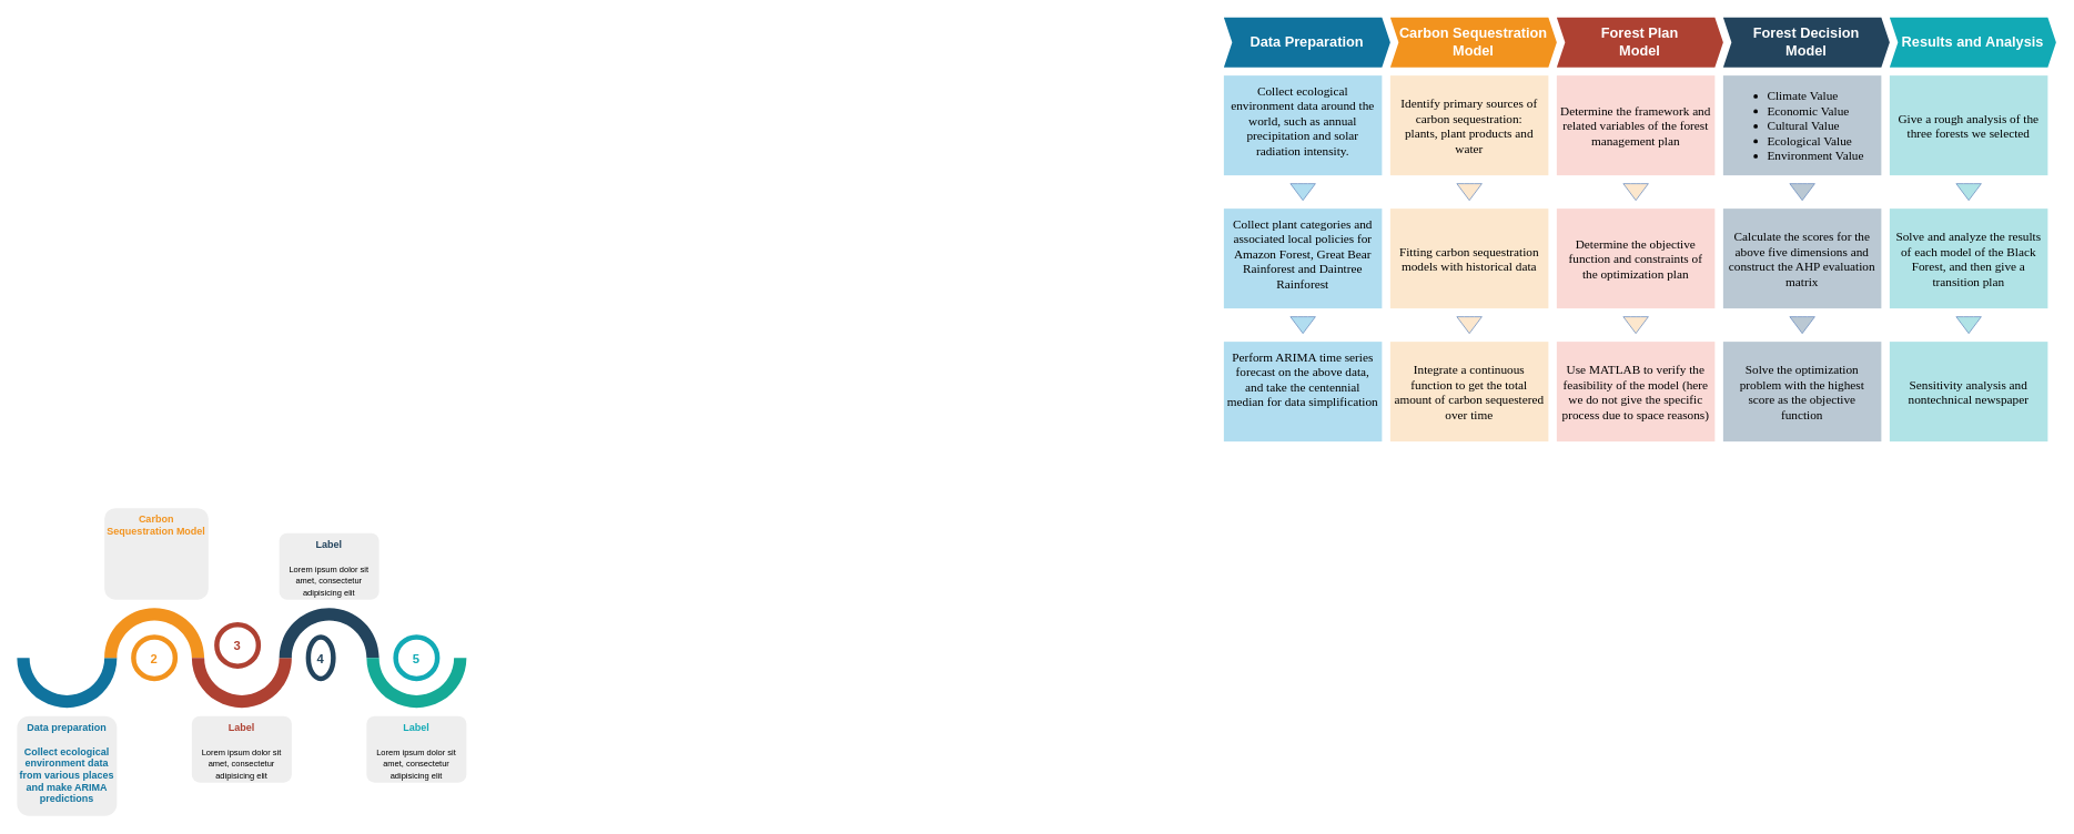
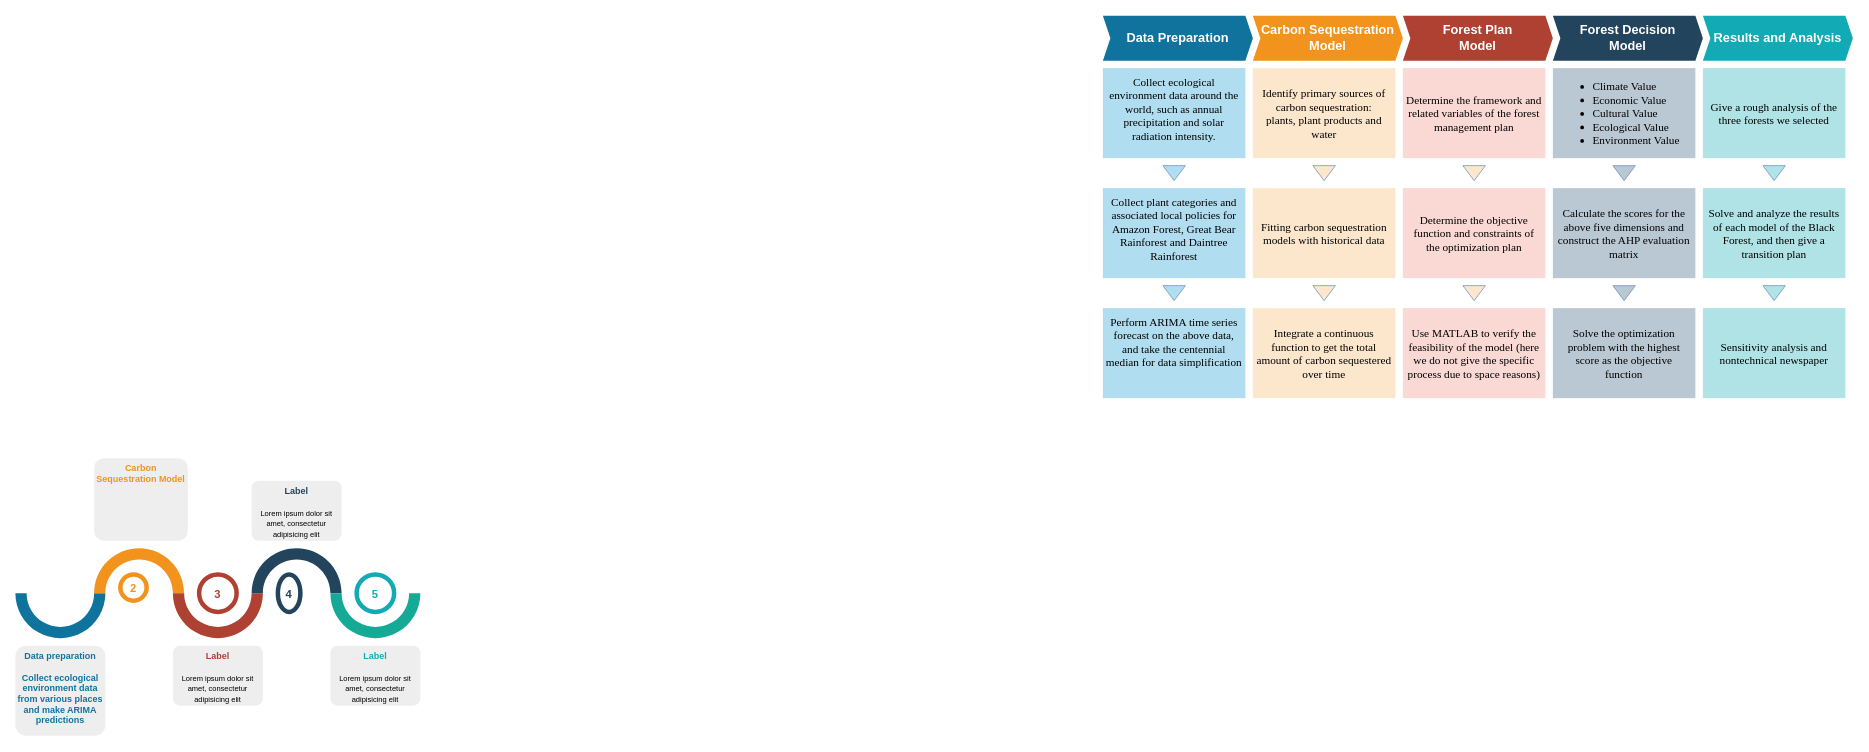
  <mxCell id="0" />
  <mxCell id="1" parent="0" />
  <mxCell id="2" value="" style="verticalLabelPosition=bottom;verticalAlign=top;html=1;shape=mxgraph.basic.partConcEllipse;startAngle=0.25;endAngle=0.75;arcWidth=0.25;fillColor=#10739E;strokeColor=none;" vertex="1" parent="1"><mxGeometry x="20" y="730" width="120" height="120" as="geometry" /></mxCell>
  <mxCell id="3" value="" style="verticalLabelPosition=bottom;verticalAlign=top;html=1;shape=mxgraph.basic.partConcEllipse;startAngle=0.75;endAngle=0.25;arcWidth=0.25;fillColor=#F2931E;strokeColor=none;" vertex="1" parent="1"><mxGeometry x="125" y="730" width="120" height="120" as="geometry" /></mxCell>
  <mxCell id="4" value="" style="verticalLabelPosition=bottom;verticalAlign=top;html=1;shape=mxgraph.basic.partConcEllipse;startAngle=0.25;endAngle=0.75;arcWidth=0.25;fillColor=#AE4132;strokeColor=none;" vertex="1" parent="1"><mxGeometry x="230" y="730" width="120" height="120" as="geometry" /></mxCell>
  <mxCell id="5" value="" style="verticalLabelPosition=bottom;verticalAlign=top;html=1;shape=mxgraph.basic.partConcEllipse;startAngle=0.75;endAngle=0.25;arcWidth=0.25;fillColor=#23445D;strokeColor=none;" vertex="1" parent="1"><mxGeometry x="335" y="730" width="120" height="120" as="geometry" /></mxCell>
  <mxCell id="6" value="" style="verticalLabelPosition=bottom;verticalAlign=top;html=1;shape=mxgraph.basic.partConcEllipse;startAngle=0.25;endAngle=0.75;arcWidth=0.25;fillColor=#15AA96;strokeColor=none;" vertex="1" parent="1"><mxGeometry x="440" y="730" width="120" height="120" as="geometry" /></mxCell>
- <mxCell id="7" value="2" style="shape=ellipse;strokeWidth=6;strokeColor=#F2931E;fontSize=15;html=0;fontStyle=1;fontColor=#F2931E;" vertex="1" parent="1"><mxGeometry x="160" y="765" width="50" height="50" as="geometry" /></mxCell>
- <mxCell id="8" value="3" style="shape=ellipse;strokeWidth=6;strokeColor=#AE4132;fontSize=15;html=0;fontStyle=1;fontColor=#AE4132;" vertex="1" parent="1"><mxGeometry x="260" y="750" width="50" height="50" as="geometry" /></mxCell>
+ <mxCell id="7" value="2" style="shape=ellipse;strokeWidth=6;strokeColor=#F2931E;fontSize=15;html=0;fontStyle=1;fontColor=#F2931E;" vertex="1" parent="1"><mxGeometry x="160" y="765" width="35" height="35" as="geometry" /></mxCell>
+ <mxCell id="8" value="3" style="shape=ellipse;strokeWidth=6;strokeColor=#AE4132;fontSize=15;html=0;fontStyle=1;fontColor=#AE4132;" vertex="1" parent="1"><mxGeometry x="265" y="765" width="50" height="50" as="geometry" /></mxCell>
  <mxCell id="9" value="4" style="shape=ellipse;strokeWidth=6;strokeColor=#23445D;fontSize=15;html=0;fontStyle=1;fontColor=#23445D;" vertex="1" parent="1"><mxGeometry x="370" y="765" width="30" height="50" as="geometry" /></mxCell>
  <mxCell id="10" value="5" style="shape=ellipse;strokeWidth=6;strokeColor=#12AAB5;fontSize=15;html=0;fontStyle=1;fontColor=#12AAB5;" vertex="1" parent="1"><mxGeometry x="475" y="765" width="50" height="50" as="geometry" /></mxCell>
  <mxCell id="11" value="&lt;font color=&quot;#10739e&quot;&gt;&lt;b&gt;Data preparation&lt;/b&gt;&lt;br&gt;&lt;br&gt;&lt;b&gt;Collect ecological environment data from various places and make ARIMA predictions&lt;/b&gt;&lt;br&gt;&lt;/font&gt;" style="rounded=1;strokeColor=none;fillColor=#EEEEEE;align=center;arcSize=12;verticalAlign=top;whiteSpace=wrap;html=1;fontSize=12;" vertex="1" parent="1"><mxGeometry x="20" y="860" width="120" height="120" as="geometry" /></mxCell>
  <mxCell id="12" value="&lt;font&gt;&lt;font color=&quot;#f2931e&quot;&gt;&lt;b&gt;Carbon Sequestration Model&lt;/b&gt;&lt;/font&gt;&lt;br&gt;&lt;br&gt;&lt;br&gt;&lt;/font&gt;" style="rounded=1;strokeColor=none;fillColor=#EEEEEE;align=center;arcSize=12;verticalAlign=top;whiteSpace=wrap;html=1;fontSize=12;" vertex="1" parent="1"><mxGeometry x="125" y="610" width="125" height="110" as="geometry" /></mxCell>
  <mxCell id="13" value="&lt;font style=&quot;font-size: 10px&quot;&gt;&lt;font style=&quot;font-size: 12px&quot; color=&quot;#AE4132&quot;&gt;&lt;b&gt;Label&lt;/b&gt;&lt;/font&gt;&lt;br&gt;&lt;br&gt;&lt;font size=&quot;1&quot;&gt;Lorem ipsum dolor sit amet, consectetur adipisicing elit&lt;/font&gt;&lt;/font&gt;" style="rounded=1;strokeColor=none;fillColor=#EEEEEE;align=center;arcSize=12;verticalAlign=top;whiteSpace=wrap;html=1;fontSize=12;" vertex="1" parent="1"><mxGeometry x="230" y="860" width="120" height="80" as="geometry" /></mxCell>
  <mxCell id="14" value="&lt;font style=&quot;font-size: 10px&quot;&gt;&lt;font style=&quot;font-size: 12px&quot; color=&quot;#23445D&quot;&gt;&lt;b&gt;Label&lt;/b&gt;&lt;/font&gt;&lt;br&gt;&lt;br&gt;&lt;font size=&quot;1&quot;&gt;Lorem ipsum dolor sit amet, consectetur adipisicing elit&lt;/font&gt;&lt;/font&gt;" style="rounded=1;strokeColor=none;fillColor=#EEEEEE;align=center;arcSize=12;verticalAlign=top;whiteSpace=wrap;html=1;fontSize=12;" vertex="1" parent="1"><mxGeometry x="335" y="640" width="120" height="80" as="geometry" /></mxCell>
  <mxCell id="15" value="&lt;font style=&quot;font-size: 10px&quot;&gt;&lt;font style=&quot;font-size: 12px&quot; color=&quot;#12AAB5&quot;&gt;&lt;b&gt;Label&lt;/b&gt;&lt;/font&gt;&lt;br&gt;&lt;br&gt;&lt;font size=&quot;1&quot;&gt;Lorem ipsum dolor sit amet, consectetur adipisicing elit&lt;/font&gt;&lt;/font&gt;" style="rounded=1;strokeColor=none;fillColor=#EEEEEE;align=center;arcSize=12;verticalAlign=top;whiteSpace=wrap;html=1;fontSize=12;" vertex="1" parent="1"><mxGeometry x="440" y="860" width="120" height="80" as="geometry" /></mxCell>
  <mxCell id="16" value="&lt;b&gt;&lt;font style=&quot;font-size: 17px&quot;&gt;Data Preparation&lt;/font&gt;&lt;/b&gt;" style="shape=step;perimeter=stepPerimeter;whiteSpace=wrap;html=1;fixedSize=1;size=10;fillColor=#10739E;strokeColor=none;fontSize=17;fontColor=#FFFFFF;fontStyle=1;align=center;rounded=0;" vertex="1" parent="1"><mxGeometry x="1470" y="20" width="200" height="60" as="geometry" /></mxCell>
  <mxCell id="17" value="Carbon Sequestration Model" style="shape=step;perimeter=stepPerimeter;whiteSpace=wrap;html=1;fixedSize=1;size=10;fillColor=#F2931E;strokeColor=none;fontSize=17;fontColor=#FFFFFF;fontStyle=1;align=center;rounded=0;" vertex="1" parent="1"><mxGeometry x="1670" y="20" width="200" height="60" as="geometry" /></mxCell>
  <mxCell id="18" value="Forest Plan&lt;br&gt;Model" style="shape=step;perimeter=stepPerimeter;whiteSpace=wrap;html=1;fixedSize=1;size=10;fillColor=#AE4132;strokeColor=none;fontSize=17;fontColor=#FFFFFF;fontStyle=1;align=center;rounded=0;" vertex="1" parent="1"><mxGeometry x="1870" y="20" width="200" height="60" as="geometry" /></mxCell>
  <mxCell id="19" value="Forest Decision&lt;br&gt;Model" style="shape=step;perimeter=stepPerimeter;whiteSpace=wrap;html=1;fixedSize=1;size=10;fillColor=#23445D;strokeColor=none;fontSize=17;fontColor=#FFFFFF;fontStyle=1;align=center;rounded=0;" vertex="1" parent="1"><mxGeometry x="2070" y="20" width="200" height="60" as="geometry" /></mxCell>
  <mxCell id="20" value="Results and Analysis" style="shape=step;perimeter=stepPerimeter;whiteSpace=wrap;html=1;fixedSize=1;size=10;fillColor=#12AAB5;strokeColor=none;fontSize=17;fontColor=#FFFFFF;fontStyle=1;align=center;rounded=0;" vertex="1" parent="1"><mxGeometry x="2270" y="20" width="200" height="60" as="geometry" /></mxCell>
  <mxCell id="21" value="&lt;font face=&quot;Comic Sans MS&quot; style=&quot;font-size: 15px&quot;&gt;Collect ecological environment data around the world, such as annual precipitation and solar radiation intensity.&lt;/font&gt;" style="shape=rect;fillColor=#B1DDF0;strokeColor=none;fontSize=12;html=1;whiteSpace=wrap;align=center;verticalAlign=top;spacing=5;rounded=0;" vertex="1" parent="1"><mxGeometry x="1470" y="90" width="190" height="120" as="geometry" /></mxCell>
  <mxCell id="22" value="&lt;font face=&quot;Comic Sans MS&quot; style=&quot;font-size: 15px&quot;&gt;Collect plant categories and associated local policies for Amazon Forest, Great Bear Rainforest and Daintree Rainforest&lt;/font&gt;" style="shape=rect;fillColor=#B1DDF0;strokeColor=none;fontSize=12;html=1;whiteSpace=wrap;align=center;verticalAlign=top;spacing=5;rounded=0;" vertex="1" parent="1"><mxGeometry x="1470" y="250" width="190" height="120" as="geometry" /></mxCell>
  <mxCell id="23" value="&lt;font face=&quot;Comic Sans MS&quot; style=&quot;font-size: 15px&quot;&gt;Perform ARIMA time series forecast on the above data, and take the centennial median for data simplification&lt;/font&gt;" style="shape=rect;fillColor=#B1DDF0;strokeColor=none;fontSize=12;html=1;whiteSpace=wrap;align=center;verticalAlign=top;spacing=5;rounded=0;" vertex="1" parent="1"><mxGeometry x="1470" y="410" width="190" height="120" as="geometry" /></mxCell>
  <mxCell id="24" value="&lt;div&gt;&lt;span style=&quot;font-size: 15px ; font-family: &amp;#34;comic sans ms&amp;#34;&quot;&gt;Identify primary sources of carbon sequestration:&lt;/span&gt;&lt;/div&gt;&lt;div&gt;&lt;span style=&quot;font-family: &amp;#34;comic sans ms&amp;#34; ; font-size: 15px&quot;&gt;plants, plant products and water&lt;/span&gt;&lt;/div&gt;" style="shape=rect;fillColor=#FCE7CD;strokeColor=none;fontSize=12;html=1;whiteSpace=wrap;align=center;verticalAlign=middle;spacing=5;rounded=0;labelBorderColor=none;labelPosition=center;verticalLabelPosition=middle;" vertex="1" parent="1"><mxGeometry x="1670" y="90" width="190" height="120" as="geometry" /></mxCell>
  <mxCell id="25" value="&lt;font style=&quot;font-size: 15px&quot; face=&quot;Comic Sans MS&quot;&gt;Fitting carbon sequestration models with historical data&lt;/font&gt;" style="shape=rect;fillColor=#FCE7CD;strokeColor=none;fontSize=12;html=1;whiteSpace=wrap;align=center;verticalAlign=middle;spacing=5;rounded=0;labelPosition=center;verticalLabelPosition=middle;" vertex="1" parent="1"><mxGeometry x="1670" y="250" width="190" height="120" as="geometry" /></mxCell>
  <mxCell id="26" value="&lt;font style=&quot;font-size: 15px&quot; face=&quot;Comic Sans MS&quot;&gt;Integrate a continuous function to get the total amount of carbon sequestered over time&lt;/font&gt;" style="shape=rect;fillColor=#FCE7CD;strokeColor=none;fontSize=12;html=1;whiteSpace=wrap;align=center;verticalAlign=middle;spacing=5;rounded=0;labelPosition=center;verticalLabelPosition=middle;" vertex="1" parent="1"><mxGeometry x="1670" y="410" width="190" height="120" as="geometry" /></mxCell>
  <mxCell id="27" value="&lt;font face=&quot;Comic Sans MS&quot; style=&quot;font-size: 15px&quot;&gt;Determine the framework and related variables of the forest management plan&lt;/font&gt;" style="shape=rect;fillColor=#FAD9D5;strokeColor=none;fontSize=12;html=1;whiteSpace=wrap;align=center;verticalAlign=middle;spacing=5;rounded=0;labelPosition=center;verticalLabelPosition=middle;" vertex="1" parent="1"><mxGeometry x="1870" y="90" width="190" height="120" as="geometry" /></mxCell>
  <mxCell id="28" value="&lt;font style=&quot;font-size: 15px&quot;&gt;Determine the objective function and constraints of the optimization plan&lt;/font&gt;" style="shape=rect;fillColor=#FAD9D5;strokeColor=none;fontSize=12;html=1;whiteSpace=wrap;align=center;verticalAlign=middle;spacing=5;rounded=0;labelPosition=center;verticalLabelPosition=middle;fontFamily=Comic Sans MS;" vertex="1" parent="1"><mxGeometry x="1870" y="250" width="190" height="120" as="geometry" /></mxCell>
  <mxCell id="29" value="&lt;font face=&quot;Comic Sans MS&quot; style=&quot;font-size: 15px&quot;&gt;Use MATLAB to verify the feasibility of the model (here we do not give the specific process due to space reasons)&lt;/font&gt;" style="shape=rect;fillColor=#FAD9D5;strokeColor=none;fontSize=12;html=1;whiteSpace=wrap;align=center;verticalAlign=middle;spacing=5;rounded=0;labelPosition=center;verticalLabelPosition=middle;" vertex="1" parent="1"><mxGeometry x="1870" y="410" width="190" height="120" as="geometry" /></mxCell>
  <mxCell id="30" value="&lt;div style=&quot;text-align: left&quot;&gt;&lt;ul style=&quot;text-align: center ; font-size: 15px&quot;&gt;&lt;li style=&quot;text-align: left&quot;&gt;&lt;font face=&quot;Comic Sans MS&quot;&gt;Climate Value&lt;/font&gt;&lt;/li&gt;&lt;li style=&quot;text-align: left&quot;&gt;&lt;font face=&quot;Comic Sans MS&quot;&gt;Economic Value&lt;/font&gt;&lt;/li&gt;&lt;li style=&quot;text-align: left&quot;&gt;&lt;font face=&quot;Comic Sans MS&quot;&gt;Cultural Value&lt;/font&gt;&lt;/li&gt;&lt;li style=&quot;text-align: left&quot;&gt;&lt;font face=&quot;Comic Sans MS&quot;&gt;Ecological Value&lt;/font&gt;&lt;/li&gt;&lt;li style=&quot;text-align: left&quot;&gt;&lt;font face=&quot;Comic Sans MS&quot;&gt;Environment Value&amp;nbsp;&amp;nbsp;&lt;/font&gt;&lt;/li&gt;&lt;/ul&gt;&lt;/div&gt;" style="shape=rect;fillColor=#BAC8D3;strokeColor=none;fontSize=12;html=1;whiteSpace=wrap;align=center;verticalAlign=middle;spacing=5;rounded=0;labelPosition=center;verticalLabelPosition=middle;" vertex="1" parent="1"><mxGeometry x="2070" y="90" width="190" height="120" as="geometry" /></mxCell>
  <mxCell id="31" value="&lt;font style=&quot;font-size: 15px&quot; face=&quot;Comic Sans MS&quot;&gt;Calculate the scores for the above five dimensions and construct the AHP evaluation matrix&lt;/font&gt;" style="shape=rect;fillColor=#BAC8D3;strokeColor=none;fontSize=12;html=1;whiteSpace=wrap;align=center;verticalAlign=middle;spacing=5;rounded=0;labelPosition=center;verticalLabelPosition=middle;" vertex="1" parent="1"><mxGeometry x="2070" y="250" width="190" height="120" as="geometry" /></mxCell>
  <mxCell id="32" value="&lt;font style=&quot;font-size: 15px&quot;&gt;Solve the optimization problem with the highest score as the objective function&lt;/font&gt;" style="shape=rect;fillColor=#BAC8D3;strokeColor=none;fontSize=12;html=1;whiteSpace=wrap;align=center;verticalAlign=middle;spacing=5;rounded=0;labelPosition=center;verticalLabelPosition=middle;fontFamily=Comic Sans MS;" vertex="1" parent="1"><mxGeometry x="2070" y="410" width="190" height="120" as="geometry" /></mxCell>
  <mxCell id="33" value="&lt;font face=&quot;Comic Sans MS&quot; style=&quot;font-size: 15px&quot;&gt;Give a rough analysis of the three forests we selected&lt;/font&gt;" style="shape=rect;fillColor=#B0E3E6;strokeColor=none;fontSize=12;html=1;whiteSpace=wrap;align=center;verticalAlign=middle;spacing=5;rounded=0;labelPosition=center;verticalLabelPosition=middle;" vertex="1" parent="1"><mxGeometry x="2270" y="90" width="190" height="120" as="geometry" /></mxCell>
  <mxCell id="34" value="&lt;font style=&quot;font-size: 15px&quot; face=&quot;Comic Sans MS&quot;&gt;Solve and analyze the results of each model of the Black Forest, and then give a transition plan&lt;/font&gt;" style="shape=rect;fillColor=#B0E3E6;strokeColor=none;fontSize=12;html=1;whiteSpace=wrap;align=center;verticalAlign=middle;spacing=5;rounded=0;labelPosition=center;verticalLabelPosition=middle;" vertex="1" parent="1"><mxGeometry x="2270" y="250" width="190" height="120" as="geometry" /></mxCell>
  <mxCell id="35" value="&lt;font style=&quot;font-size: 15px&quot; face=&quot;Comic Sans MS&quot;&gt;Sensitivity analysis and nontechnical newspaper&lt;/font&gt;" style="shape=rect;fillColor=#B0E3E6;strokeColor=none;fontSize=12;html=1;whiteSpace=wrap;align=center;verticalAlign=middle;spacing=5;rounded=0;labelPosition=center;verticalLabelPosition=middle;" vertex="1" parent="1"><mxGeometry x="2270" y="410" width="190" height="120" as="geometry" /></mxCell>
  <mxCell id="36" value="" style="html=1;shadow=0;dashed=0;align=center;verticalAlign=middle;shape=mxgraph.arrows2.arrow;dy=0.6;dx=40;direction=south;notch=0;fontFamily=Comic Sans MS;fontSize=15;fillColor=#B1DDF0;strokeColor=#6c8ebf;" vertex="1" parent="1"><mxGeometry x="1550" y="220" width="30" height="20" as="geometry" /></mxCell>
  <mxCell id="37" value="" style="html=1;shadow=0;dashed=0;align=center;verticalAlign=middle;shape=mxgraph.arrows2.arrow;dy=0.6;dx=40;direction=south;notch=0;fontFamily=Comic Sans MS;fontSize=15;fillColor=#B1DDF0;strokeColor=#6c8ebf;" vertex="1" parent="1"><mxGeometry x="1550" y="380" width="30" height="20" as="geometry" /></mxCell>
  <mxCell id="38" value="" style="html=1;shadow=0;dashed=0;align=center;verticalAlign=middle;shape=mxgraph.arrows2.arrow;dy=0.6;dx=40;direction=south;notch=0;fontFamily=Comic Sans MS;fontSize=15;fillColor=#FCE7CD;strokeColor=#6c8ebf;" vertex="1" parent="1"><mxGeometry x="1750" y="220" width="30" height="20" as="geometry" /></mxCell>
  <mxCell id="39" value="" style="html=1;shadow=0;dashed=0;align=center;verticalAlign=middle;shape=mxgraph.arrows2.arrow;dy=0.6;dx=40;direction=south;notch=0;fontFamily=Comic Sans MS;fontSize=15;fillColor=#FCE7CD;strokeColor=#6c8ebf;" vertex="1" parent="1"><mxGeometry x="1750" y="380" width="30" height="20" as="geometry" /></mxCell>
  <mxCell id="40" value="" style="html=1;shadow=0;dashed=0;align=center;verticalAlign=middle;shape=mxgraph.arrows2.arrow;dy=0.6;dx=40;direction=south;notch=0;fontFamily=Comic Sans MS;fontSize=15;fillColor=#FCE7CD;strokeColor=#6c8ebf;" vertex="1" parent="1"><mxGeometry x="1950" y="220" width="30" height="20" as="geometry" /></mxCell>
  <mxCell id="41" value="" style="html=1;shadow=0;dashed=0;align=center;verticalAlign=middle;shape=mxgraph.arrows2.arrow;dy=0.6;dx=40;direction=south;notch=0;fontFamily=Comic Sans MS;fontSize=15;fillColor=#FCE7CD;strokeColor=#6c8ebf;" vertex="1" parent="1"><mxGeometry x="1950" y="380" width="30" height="20" as="geometry" /></mxCell>
  <mxCell id="42" value="" style="html=1;shadow=0;dashed=0;align=center;verticalAlign=middle;shape=mxgraph.arrows2.arrow;dy=0.6;dx=40;direction=south;notch=0;fontFamily=Comic Sans MS;fontSize=15;fillColor=#BAC8D3;strokeColor=#6c8ebf;" vertex="1" parent="1"><mxGeometry x="2150" y="220" width="30" height="20" as="geometry" /></mxCell>
  <mxCell id="43" value="" style="html=1;shadow=0;dashed=0;align=center;verticalAlign=middle;shape=mxgraph.arrows2.arrow;dy=0.6;dx=40;direction=south;notch=0;fontFamily=Comic Sans MS;fontSize=15;fillColor=#BAC8D3;strokeColor=#6c8ebf;" vertex="1" parent="1"><mxGeometry x="2150" y="380" width="30" height="20" as="geometry" /></mxCell>
  <mxCell id="44" value="" style="html=1;shadow=0;dashed=0;align=center;verticalAlign=middle;shape=mxgraph.arrows2.arrow;dy=0.6;dx=40;direction=south;notch=0;fontFamily=Comic Sans MS;fontSize=15;fillColor=#B0E3E6;strokeColor=#6c8ebf;" vertex="1" parent="1"><mxGeometry x="2350" y="220" width="30" height="20" as="geometry" /></mxCell>
  <mxCell id="45" value="" style="html=1;shadow=0;dashed=0;align=center;verticalAlign=middle;shape=mxgraph.arrows2.arrow;dy=0.6;dx=40;direction=south;notch=0;fontFamily=Comic Sans MS;fontSize=15;fillColor=#B0E3E6;strokeColor=#6c8ebf;" vertex="1" parent="1"><mxGeometry x="2350" y="380" width="30" height="20" as="geometry" /></mxCell>
